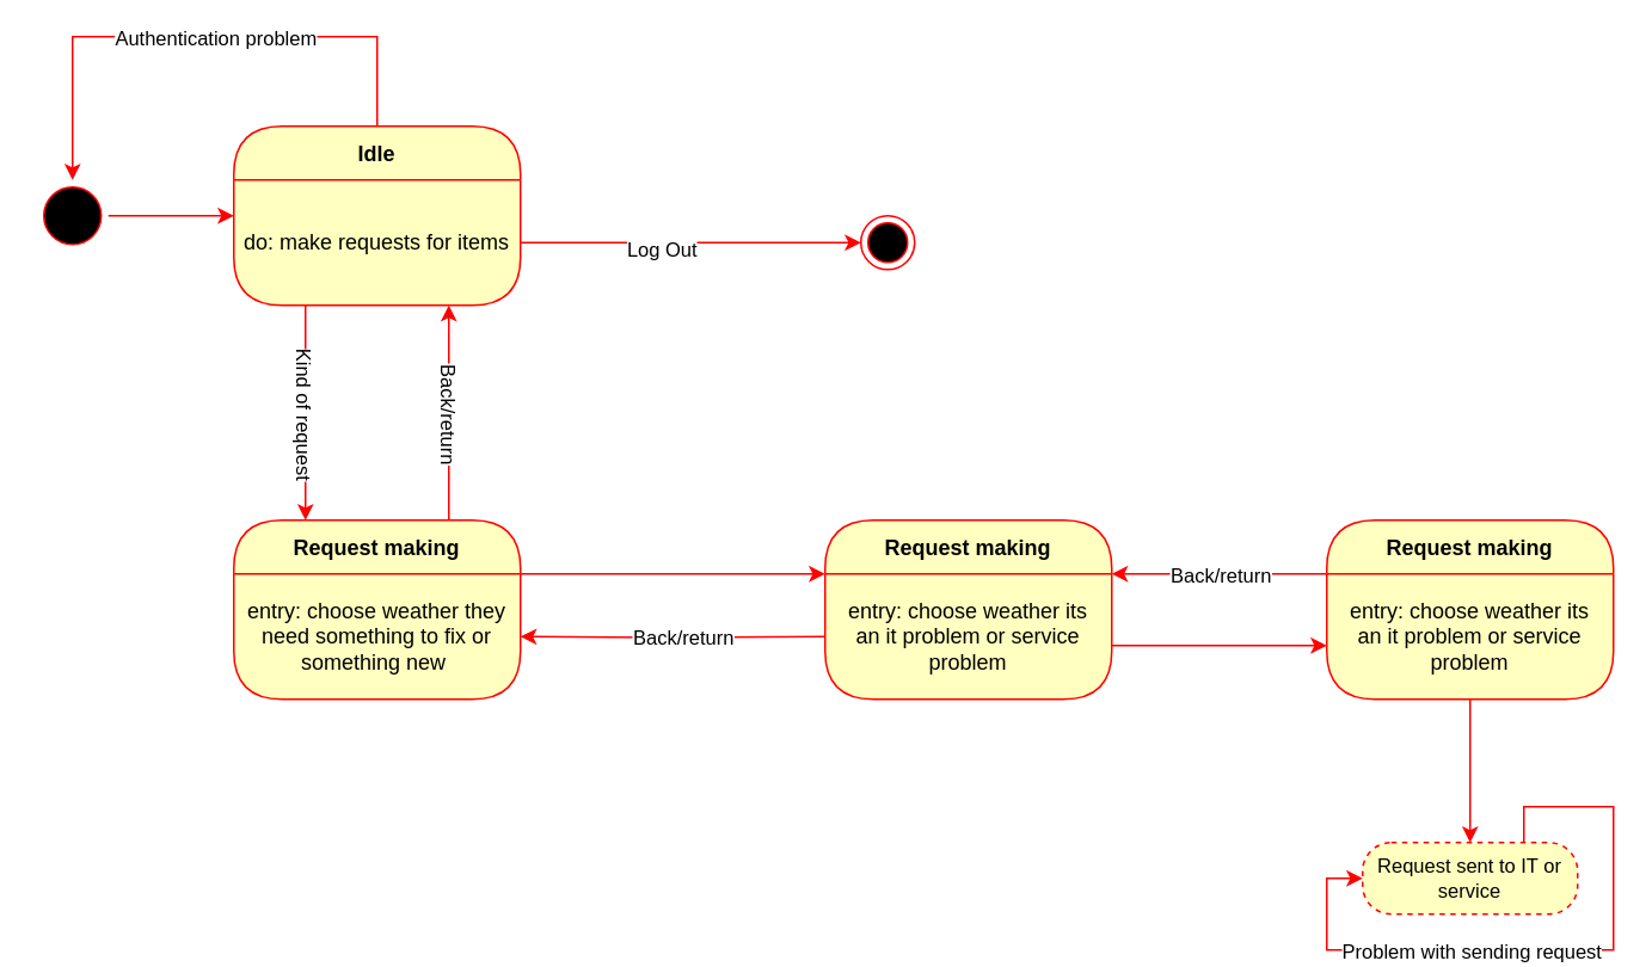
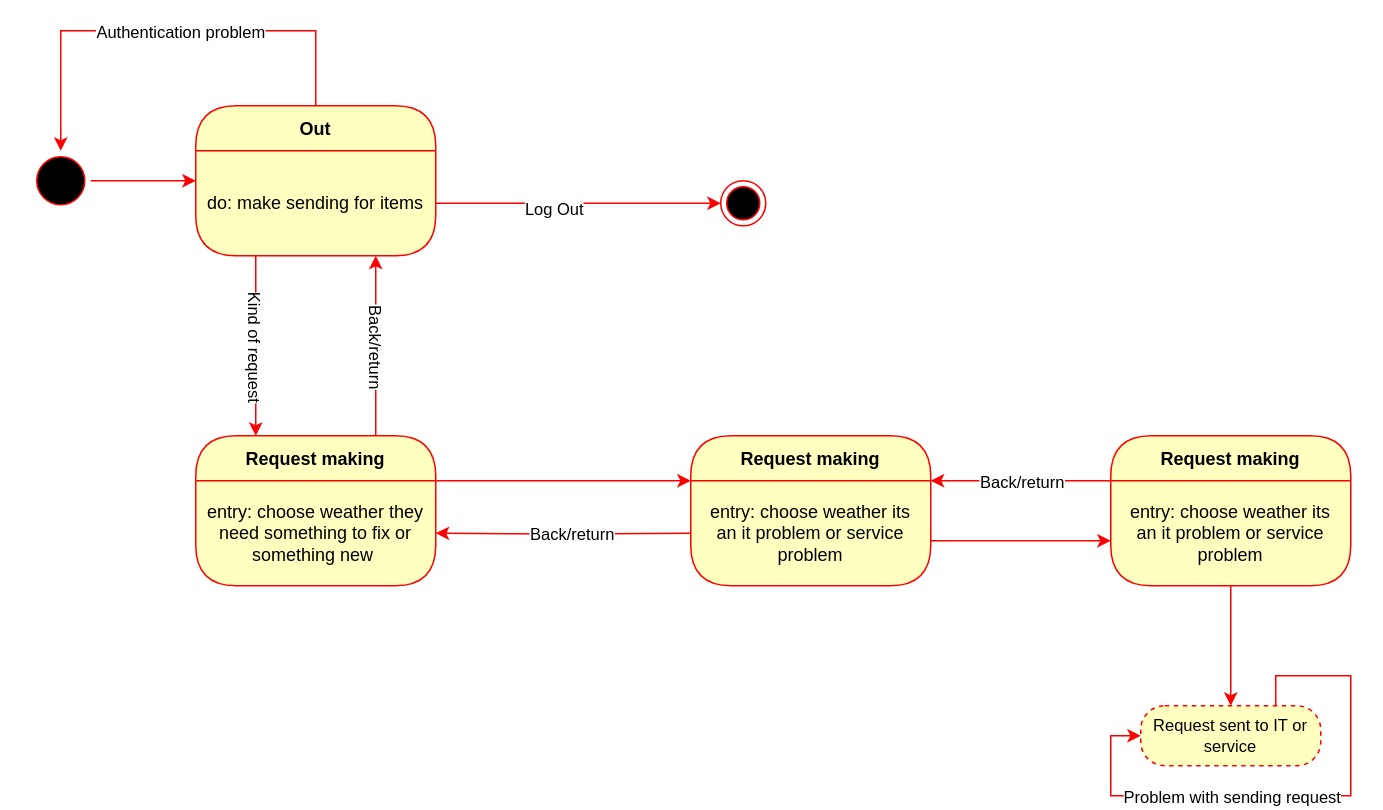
  <mxCell id="0" />
  <mxCell id="1" parent="0" />
  <mxCell id="2" style="edgeStyle=orthogonalEdgeStyle;rounded=0;orthogonalLoop=1;jettySize=auto;html=1;entryX=0;entryY=0.5;entryDx=0;entryDy=0;strokeColor=#FF0000;" edge="1" parent="1" source="3" target="6"><mxGeometry relative="1" as="geometry" /></mxCell>
  <mxCell id="3" value="" style="ellipse;html=1;shape=startState;fillColor=#000000;strokeColor=#ff0000;" vertex="1" parent="1"><mxGeometry x="20" y="100" width="40" height="40" as="geometry" /></mxCell>
  <mxCell id="4" style="edgeStyle=orthogonalEdgeStyle;shape=connector;rounded=0;orthogonalLoop=1;jettySize=auto;html=1;exitX=0.5;exitY=0;exitDx=0;exitDy=0;entryX=0.5;entryY=0;entryDx=0;entryDy=0;labelBackgroundColor=default;strokeColor=#FF0000;fontFamily=Helvetica;fontSize=11;fontColor=default;endArrow=classic;" edge="1" parent="1" source="6" target="3"><mxGeometry relative="1" as="geometry"><Array as="points"><mxPoint x="210" y="20" /><mxPoint x="40" y="20" /></Array></mxGeometry></mxCell>
  <mxCell id="5" value="Authentication problem" style="edgeLabel;html=1;align=center;verticalAlign=middle;resizable=0;points=[];fontSize=11;fontFamily=Helvetica;fontColor=default;" vertex="1" connectable="0" parent="4"><mxGeometry x="0.025" relative="1" as="geometry"><mxPoint x="14" as="offset" /></mxGeometry></mxCell>
- <mxCell id="6" value="Idle" style="swimlane;fontStyle=1;align=center;verticalAlign=middle;childLayout=stackLayout;horizontal=1;startSize=30;horizontalStack=0;resizeParent=0;resizeLast=1;container=0;fontColor=#000000;collapsible=0;rounded=1;arcSize=30;strokeColor=#ff0000;fillColor=#ffffc0;swimlaneFillColor=#ffffc0;dropTarget=0;" vertex="1" parent="1"><mxGeometry x="130" y="70" width="160" height="100" as="geometry" /></mxCell>
- <mxCell id="7" value="do: make requests for items" style="text;html=1;strokeColor=none;fillColor=none;align=center;verticalAlign=middle;spacingLeft=4;spacingRight=4;whiteSpace=wrap;overflow=hidden;rotatable=0;fontColor=#000000;" vertex="1" parent="6"><mxGeometry y="30" width="160" height="70" as="geometry" /></mxCell>
+ <mxCell id="6" value="Out" style="swimlane;fontStyle=1;align=center;verticalAlign=middle;childLayout=stackLayout;horizontal=1;startSize=30;horizontalStack=0;resizeParent=0;resizeLast=1;container=0;fontColor=#000000;collapsible=0;rounded=1;arcSize=30;strokeColor=#ff0000;fillColor=#ffffc0;swimlaneFillColor=#ffffc0;dropTarget=0;" vertex="1" parent="1"><mxGeometry x="130" y="70" width="160" height="100" as="geometry" /></mxCell>
+ <mxCell id="7" value="do: make sending for items" style="text;html=1;strokeColor=none;fillColor=none;align=center;verticalAlign=middle;spacingLeft=4;spacingRight=4;whiteSpace=wrap;overflow=hidden;rotatable=0;fontColor=#000000;" vertex="1" parent="6"><mxGeometry y="30" width="160" height="70" as="geometry" /></mxCell>
  <mxCell id="8" style="edgeStyle=orthogonalEdgeStyle;shape=connector;rounded=0;orthogonalLoop=1;jettySize=auto;html=1;exitX=0.25;exitY=1;exitDx=0;exitDy=0;labelBackgroundColor=default;strokeColor=#FF0000;fontFamily=Helvetica;fontSize=11;fontColor=default;endArrow=classic;entryX=0.25;entryY=0;entryDx=0;entryDy=0;" edge="1" parent="1" source="7" target="12"><mxGeometry relative="1" as="geometry"><mxPoint x="170" y="250" as="targetPoint" /></mxGeometry></mxCell>
  <mxCell id="9" value="Kind of request" style="edgeLabel;html=1;align=center;verticalAlign=middle;resizable=0;points=[];fontSize=11;fontFamily=Helvetica;fontColor=default;rotation=90;" vertex="1" connectable="0" parent="8"><mxGeometry x="0.096" relative="1" as="geometry"><mxPoint y="-6" as="offset" /></mxGeometry></mxCell>
  <mxCell id="10" style="edgeStyle=orthogonalEdgeStyle;shape=connector;rounded=0;orthogonalLoop=1;jettySize=auto;html=1;labelBackgroundColor=default;strokeColor=#FF0000;fontFamily=Helvetica;fontSize=11;fontColor=default;endArrow=classic;exitX=0.75;exitY=0;exitDx=0;exitDy=0;entryX=0.75;entryY=1;entryDx=0;entryDy=0;" edge="1" parent="1" source="12" target="7"><mxGeometry relative="1" as="geometry"><mxPoint x="250" y="180" as="targetPoint" /><mxPoint x="250" y="250" as="sourcePoint" /></mxGeometry></mxCell>
  <mxCell id="11" value="Back/return" style="edgeLabel;html=1;align=center;verticalAlign=middle;resizable=0;points=[];fontSize=11;fontFamily=Helvetica;fontColor=default;rotation=90;" vertex="1" connectable="0" parent="10"><mxGeometry x="-0.13" y="-1" relative="1" as="geometry"><mxPoint y="-8" as="offset" /></mxGeometry></mxCell>
  <mxCell id="12" value="Request making" style="swimlane;fontStyle=1;align=center;verticalAlign=middle;childLayout=stackLayout;horizontal=1;startSize=30;horizontalStack=0;resizeParent=0;resizeLast=1;container=0;fontColor=#000000;collapsible=0;rounded=1;arcSize=30;strokeColor=#ff0000;fillColor=#ffffc0;swimlaneFillColor=#ffffc0;dropTarget=0;" vertex="1" parent="1"><mxGeometry x="130" y="290" width="160" height="100" as="geometry" /></mxCell>
  <mxCell id="13" value="entry: choose weather they need something to fix or something new&amp;nbsp;" style="text;html=1;strokeColor=none;fillColor=none;align=center;verticalAlign=middle;spacingLeft=4;spacingRight=4;whiteSpace=wrap;overflow=hidden;rotatable=0;fontColor=#000000;" vertex="1" parent="12"><mxGeometry y="30" width="160" height="70" as="geometry" /></mxCell>
  <mxCell id="14" value="" style="ellipse;html=1;shape=endState;fillColor=#000000;strokeColor=#ff0000;fontFamily=Helvetica;fontSize=11;fontColor=default;" vertex="1" parent="1"><mxGeometry x="480" y="120" width="30" height="30" as="geometry" /></mxCell>
  <mxCell id="15" style="edgeStyle=orthogonalEdgeStyle;shape=connector;rounded=0;orthogonalLoop=1;jettySize=auto;html=1;entryX=0;entryY=0.5;entryDx=0;entryDy=0;labelBackgroundColor=default;strokeColor=#FF0000;fontFamily=Helvetica;fontSize=11;fontColor=default;endArrow=classic;" edge="1" parent="1" source="7" target="14"><mxGeometry relative="1" as="geometry" /></mxCell>
  <mxCell id="16" value="Log Out" style="edgeLabel;html=1;align=center;verticalAlign=middle;resizable=0;points=[];fontSize=11;fontFamily=Helvetica;fontColor=default;" vertex="1" connectable="0" parent="15"><mxGeometry x="-0.164" y="-3" relative="1" as="geometry"><mxPoint x="-1" as="offset" /></mxGeometry></mxCell>
  <mxCell id="17" style="edgeStyle=orthogonalEdgeStyle;shape=connector;rounded=0;orthogonalLoop=1;jettySize=auto;html=1;labelBackgroundColor=default;strokeColor=#FF0000;fontFamily=Helvetica;fontSize=11;fontColor=default;endArrow=classic;" edge="1" parent="1" target="13"><mxGeometry relative="1" as="geometry"><mxPoint x="460" y="355" as="sourcePoint" /></mxGeometry></mxCell>
  <mxCell id="18" value="Back/return" style="edgeLabel;html=1;align=center;verticalAlign=middle;resizable=0;points=[];fontSize=11;fontFamily=Helvetica;fontColor=default;" vertex="1" connectable="0" parent="17"><mxGeometry x="-0.143" y="1" relative="1" as="geometry"><mxPoint x="-7" y="-1" as="offset" /></mxGeometry></mxCell>
  <mxCell id="19" style="edgeStyle=orthogonalEdgeStyle;shape=connector;rounded=0;orthogonalLoop=1;jettySize=auto;html=1;exitX=1;exitY=0;exitDx=0;exitDy=0;labelBackgroundColor=default;strokeColor=#FF0000;fontFamily=Helvetica;fontSize=11;fontColor=default;endArrow=classic;" edge="1" parent="1" source="13"><mxGeometry relative="1" as="geometry"><mxPoint x="460" y="320" as="targetPoint" /><Array as="points"><mxPoint x="360" y="320" /><mxPoint x="360" y="320" /></Array></mxGeometry></mxCell>
  <mxCell id="20" style="edgeStyle=orthogonalEdgeStyle;shape=connector;rounded=0;orthogonalLoop=1;jettySize=auto;html=1;labelBackgroundColor=default;strokeColor=#FF0000;fontFamily=Helvetica;fontSize=11;fontColor=default;endArrow=classic;" edge="1" parent="1" source="21"><mxGeometry relative="1" as="geometry"><mxPoint x="740" y="360" as="targetPoint" /><Array as="points"><mxPoint x="710" y="360" /></Array></mxGeometry></mxCell>
  <mxCell id="21" value="Request making" style="swimlane;fontStyle=1;align=center;verticalAlign=middle;childLayout=stackLayout;horizontal=1;startSize=30;horizontalStack=0;resizeParent=0;resizeLast=1;container=0;fontColor=#000000;collapsible=0;rounded=1;arcSize=30;strokeColor=#ff0000;fillColor=#ffffc0;swimlaneFillColor=#ffffc0;dropTarget=0;" vertex="1" parent="1"><mxGeometry x="460" y="290" width="160" height="100" as="geometry" /></mxCell>
  <mxCell id="22" value="entry: choose weather its an it problem or service problem" style="text;html=1;strokeColor=none;fillColor=none;align=center;verticalAlign=middle;spacingLeft=4;spacingRight=4;whiteSpace=wrap;overflow=hidden;rotatable=0;fontColor=#000000;" vertex="1" parent="21"><mxGeometry y="30" width="160" height="70" as="geometry" /></mxCell>
  <mxCell id="23" style="edgeStyle=orthogonalEdgeStyle;shape=connector;rounded=0;orthogonalLoop=1;jettySize=auto;html=1;exitX=1;exitY=0;exitDx=0;exitDy=0;labelBackgroundColor=default;strokeColor=#FF0000;fontFamily=Helvetica;fontSize=11;fontColor=default;endArrow=classic;entryX=1;entryY=0;entryDx=0;entryDy=0;" edge="1" parent="1" target="22"><mxGeometry relative="1" as="geometry"><mxPoint x="740" y="320" as="sourcePoint" /><Array as="points"><mxPoint x="740" y="320" /></Array></mxGeometry></mxCell>
  <mxCell id="24" value="Back/return" style="edgeLabel;html=1;align=center;verticalAlign=middle;resizable=0;points=[];fontSize=11;fontFamily=Helvetica;fontColor=default;" vertex="1" connectable="0" parent="23"><mxGeometry x="0.13" y="1" relative="1" as="geometry"><mxPoint x="8" y="-1" as="offset" /></mxGeometry></mxCell>
  <mxCell id="25" value="Request making" style="swimlane;fontStyle=1;align=center;verticalAlign=middle;childLayout=stackLayout;horizontal=1;startSize=30;horizontalStack=0;resizeParent=0;resizeLast=1;container=0;fontColor=#000000;collapsible=0;rounded=1;arcSize=30;strokeColor=#ff0000;fillColor=#ffffc0;swimlaneFillColor=#ffffc0;dropTarget=0;" vertex="1" parent="1"><mxGeometry x="740" y="290" width="160" height="100" as="geometry" /></mxCell>
  <mxCell id="26" value="entry: choose weather its an it problem or service problem" style="text;html=1;strokeColor=none;fillColor=none;align=center;verticalAlign=middle;spacingLeft=4;spacingRight=4;whiteSpace=wrap;overflow=hidden;rotatable=0;fontColor=#000000;" vertex="1" parent="25"><mxGeometry y="30" width="160" height="70" as="geometry" /></mxCell>
  <mxCell id="27" style="edgeStyle=orthogonalEdgeStyle;shape=connector;rounded=0;orthogonalLoop=1;jettySize=auto;html=1;labelBackgroundColor=default;strokeColor=#FF0000;fontFamily=Helvetica;fontSize=11;fontColor=default;endArrow=classic;" edge="1" parent="1" source="26" target="28"><mxGeometry relative="1" as="geometry"><mxPoint x="820" y="460" as="targetPoint" /></mxGeometry></mxCell>
  <mxCell id="28" value="Request sent to IT or service" style="rounded=1;whiteSpace=wrap;html=1;arcSize=40;fontColor=#000000;fillColor=#ffffc0;strokeColor=#ff0000;fontFamily=Helvetica;fontSize=11;dashed=1;" vertex="1" parent="1"><mxGeometry x="760" y="470" width="120" height="40" as="geometry" /></mxCell>
  <mxCell id="29" style="edgeStyle=orthogonalEdgeStyle;shape=connector;rounded=0;orthogonalLoop=1;jettySize=auto;html=1;entryX=0;entryY=0.5;entryDx=0;entryDy=0;labelBackgroundColor=default;strokeColor=#FF0000;fontFamily=Helvetica;fontSize=11;fontColor=default;endArrow=classic;exitX=0.75;exitY=0;exitDx=0;exitDy=0;" edge="1" parent="1" source="28" target="28"><mxGeometry relative="1" as="geometry" /></mxCell>
  <mxCell id="30" value="Problem with sending request" style="edgeLabel;html=1;align=center;verticalAlign=middle;resizable=0;points=[];fontSize=11;fontFamily=Helvetica;fontColor=default;" vertex="1" connectable="0" parent="29"><mxGeometry x="0.173" y="2" relative="1" as="geometry"><mxPoint x="-13" y="-2" as="offset" /></mxGeometry></mxCell>
